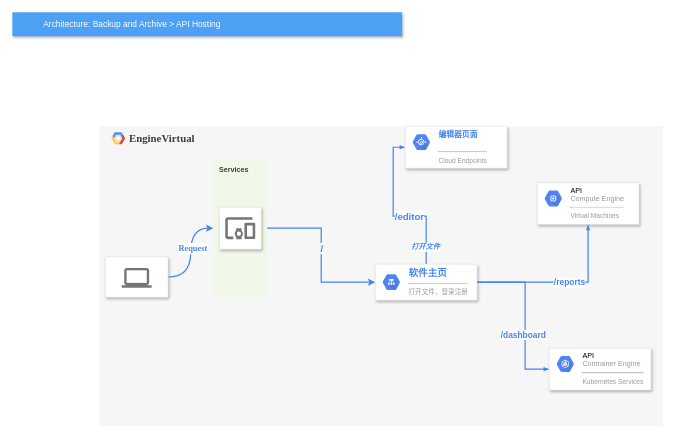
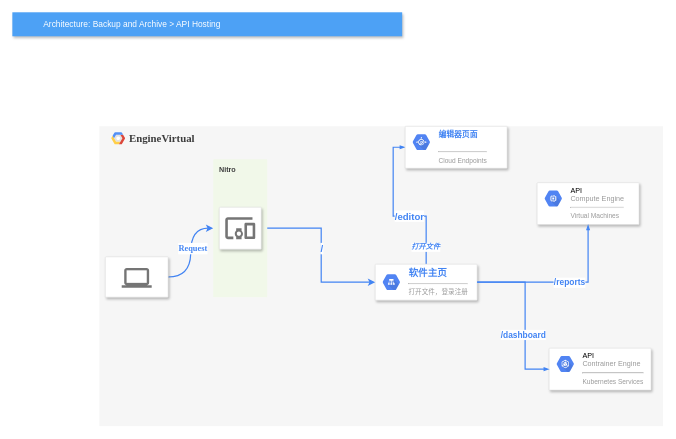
  <mxCell id="0" />
  <mxCell id="1" parent="0" />
  <mxCell id="2" value="&lt;font size=&quot;1&quot; face=&quot;Times New Roman&quot; color=&quot;#3d3d3d&quot;&gt;&lt;b style=&quot;font-size: 18px;&quot;&gt;EngineVirtual&lt;/b&gt;&lt;/font&gt;" style="fillColor=#F6F6F6;strokeColor=none;shadow=0;gradientColor=none;fontSize=14;align=left;spacing=10;fontColor=#717171;9E9E9E;verticalAlign=top;spacingTop=-4;fontStyle=0;spacingLeft=40;html=1;" parent="1" vertex="1"><mxGeometry x="165" y="210" width="940" height="500" as="geometry" /></mxCell>
  <mxCell id="3" value="" style="shape=mxgraph.gcp2.google_cloud_platform;fillColor=#F6F6F6;strokeColor=none;shadow=0;gradientColor=none;" parent="2" vertex="1"><mxGeometry width="23" height="20" relative="1" as="geometry"><mxPoint x="20" y="10" as="offset" /></mxGeometry></mxCell>
  <mxCell id="4" style="edgeStyle=orthogonalEdgeStyle;rounded=0;orthogonalLoop=1;jettySize=auto;html=1;entryX=0;entryY=0.5;entryDx=0;entryDy=0;curved=1;strokeColor=#4284F3;strokeWidth=2;" edge="1" parent="2" source="6" target="24"><mxGeometry relative="1" as="geometry" /></mxCell>
  <mxCell id="5" value="&lt;div style=&quot;font-size: 15px;&quot;&gt;&lt;font size=&quot;1&quot; face=&quot;Verdana&quot; color=&quot;#4284f3&quot;&gt;&lt;b style=&quot;font-size: 14px;&quot;&gt;Request&lt;/b&gt;&lt;/font&gt;&lt;/div&gt;" style="edgeLabel;html=1;align=center;verticalAlign=middle;resizable=0;points=[];" vertex="1" connectable="0" parent="4"><mxGeometry x="0.104" y="-3" relative="1" as="geometry"><mxPoint as="offset" /></mxGeometry></mxCell>
  <mxCell id="6" value="" style="strokeColor=#dddddd;fillColor=#ffffff;shadow=1;strokeWidth=1;rounded=1;absoluteArcSize=1;arcSize=2;labelPosition=center;verticalLabelPosition=middle;align=center;verticalAlign=bottom;spacingLeft=0;fontColor=#999999;fontSize=12;whiteSpace=wrap;spacingBottom=2;html=1;" parent="2" vertex="1"><mxGeometry x="9.998" y="217.688" width="104.71" height="67.308" as="geometry" /></mxCell>
  <mxCell id="7" value="" style="dashed=0;connectable=0;html=1;fillColor=#757575;strokeColor=none;shape=mxgraph.gcp2.laptop;part=1;" parent="6" vertex="1"><mxGeometry x="0.5" width="50" height="33" relative="1" as="geometry"><mxPoint x="-25" y="18.5" as="offset" /></mxGeometry></mxCell>
  <mxCell id="8" style="edgeStyle=orthogonalEdgeStyle;rounded=0;elbow=vertical;html=1;labelBackgroundColor=none;startFill=1;startSize=4;endArrow=blockThin;endFill=1;endSize=4;jettySize=auto;orthogonalLoop=1;strokeColor=#4284F3;strokeWidth=2;fontSize=12;fontColor=#000000;align=left;dashed=0;exitX=0.5;exitY=0;exitDx=0;exitDy=0;entryX=0;entryY=0.5;entryDx=0;entryDy=0;" parent="2" source="11" target="13" edge="1"><mxGeometry relative="1" as="geometry" /></mxCell>
  <mxCell id="9" value="&lt;div style=&quot;font-size: 15px;&quot;&gt;&lt;font size=&quot;1&quot; color=&quot;#4284f3&quot;&gt;&lt;b style=&quot;font-size: 16px;&quot;&gt;/editor&lt;/b&gt;&lt;/font&gt;&lt;/div&gt;" style="edgeLabel;html=1;align=center;verticalAlign=middle;resizable=0;points=[];" vertex="1" connectable="0" parent="8"><mxGeometry x="-0.464" y="3" relative="1" as="geometry"><mxPoint x="-26" y="-9" as="offset" /></mxGeometry></mxCell>
  <mxCell id="10" value="&lt;b&gt;&lt;font style=&quot;font-size: 12px;&quot; color=&quot;#4284f3&quot;&gt;&lt;i&gt;打开文件&lt;/i&gt;&lt;/font&gt;&lt;/b&gt;" style="edgeLabel;html=1;align=center;verticalAlign=middle;resizable=0;points=[];" vertex="1" connectable="0" parent="8"><mxGeometry x="-0.676" y="2" relative="1" as="geometry"><mxPoint y="15" as="offset" /></mxGeometry></mxCell>
  <mxCell id="11" value="" style="strokeColor=#dddddd;fillColor=#ffffff;shadow=1;strokeWidth=1;rounded=1;absoluteArcSize=1;arcSize=2;fontSize=11;fontColor=#9E9E9E;align=center;html=1;" parent="2" vertex="1"><mxGeometry x="460" y="230" width="170" height="60" as="geometry" /></mxCell>
  <mxCell id="12" value="&lt;div&gt;&lt;font face=&quot;Courier New&quot; color=&quot;#4284f3&quot;&gt;&lt;b&gt;&lt;font style=&quot;font-size: 16px;&quot;&gt;软件主页&lt;/font&gt;&lt;/b&gt;&lt;br&gt;&lt;/font&gt;&lt;/div&gt;&lt;div&gt;&lt;hr&gt;&lt;font style=&quot;font-size: 11px&quot;&gt;打开文件，登录注册&lt;br&gt;&lt;/font&gt;&lt;/div&gt;" style="dashed=0;connectable=0;html=1;fillColor=#5184F3;strokeColor=none;shape=mxgraph.gcp2.hexIcon;prIcon=cloud_load_balancing;part=1;labelPosition=right;verticalLabelPosition=middle;align=left;verticalAlign=middle;spacingLeft=5;fontColor=#999999;fontSize=12;" parent="11" vertex="1"><mxGeometry y="0.5" width="44" height="39" relative="1" as="geometry"><mxPoint x="5" y="-19.5" as="offset" /></mxGeometry></mxCell>
  <mxCell id="13" value="" style="strokeColor=#dddddd;fillColor=#ffffff;shadow=1;strokeWidth=1;rounded=1;absoluteArcSize=1;arcSize=2;fontSize=11;fontColor=#9E9E9E;align=center;html=1;" parent="2" vertex="1"><mxGeometry x="510" width="170" height="70" as="geometry" /></mxCell>
  <mxCell id="14" value="&lt;font size=&quot;1&quot; color=&quot;#4284f3&quot;&gt;&lt;b style=&quot;font-size: 13px;&quot;&gt;编辑器页面&lt;/b&gt;&lt;/font&gt;&lt;br&gt;&lt;br&gt;&lt;hr&gt;&lt;font style=&quot;font-size: 11px&quot;&gt;Cloud Endpoints&lt;/font&gt;" style="dashed=0;connectable=0;html=1;fillColor=#5184F3;strokeColor=none;shape=mxgraph.gcp2.hexIcon;prIcon=app_engine;part=1;labelPosition=right;verticalLabelPosition=middle;align=left;verticalAlign=top;spacingLeft=5;fontColor=#999999;fontSize=12;spacingTop=-8;" parent="13" vertex="1"><mxGeometry width="44" height="39" relative="1" as="geometry"><mxPoint x="5" y="7" as="offset" /></mxGeometry></mxCell>
  <mxCell id="15" value="" style="strokeColor=#dddddd;fillColor=#ffffff;shadow=1;strokeWidth=1;rounded=1;absoluteArcSize=1;arcSize=2;fontSize=11;fontColor=#9E9E9E;align=center;html=1;" parent="2" vertex="1"><mxGeometry x="730" y="94" width="170" height="70" as="geometry" /></mxCell>
  <mxCell id="16" value="&lt;font color=&quot;#000000&quot;&gt;API&lt;/font&gt;&lt;br&gt;Compute Engine&lt;hr&gt;&lt;font style=&quot;font-size: 11px&quot;&gt;Virtual Machines&lt;/font&gt;" style="dashed=0;connectable=0;html=1;fillColor=#5184F3;strokeColor=none;shape=mxgraph.gcp2.hexIcon;prIcon=compute_engine;part=1;labelPosition=right;verticalLabelPosition=middle;align=left;verticalAlign=top;spacingLeft=5;fontColor=#999999;fontSize=12;spacingTop=-8;" parent="15" vertex="1"><mxGeometry width="44" height="39" relative="1" as="geometry"><mxPoint x="5" y="7" as="offset" /></mxGeometry></mxCell>
  <mxCell id="17" style="edgeStyle=orthogonalEdgeStyle;rounded=0;elbow=vertical;html=1;labelBackgroundColor=none;startFill=1;startSize=4;endArrow=blockThin;endFill=1;endSize=4;jettySize=auto;orthogonalLoop=1;strokeColor=#4284F3;strokeWidth=2;fontSize=12;fontColor=#000000;align=left;dashed=0;" parent="2" source="11" target="15" edge="1"><mxGeometry relative="1" as="geometry" /></mxCell>
  <mxCell id="18" value="&lt;b&gt;&lt;font style=&quot;font-size: 14px;&quot; color=&quot;#4284f3&quot;&gt;/reports&lt;/font&gt;&lt;/b&gt;" style="edgeLabel;html=1;align=center;verticalAlign=middle;resizable=0;points=[];" vertex="1" connectable="0" parent="17"><mxGeometry x="0.089" relative="1" as="geometry"><mxPoint as="offset" /></mxGeometry></mxCell>
  <mxCell id="19" value="" style="strokeColor=#dddddd;fillColor=#ffffff;shadow=1;strokeWidth=1;rounded=1;absoluteArcSize=1;arcSize=2;fontSize=11;fontColor=#9E9E9E;align=center;html=1;" parent="2" vertex="1"><mxGeometry x="750" y="370" width="170" height="70" as="geometry" /></mxCell>
  <mxCell id="20" value="&lt;font color=&quot;#000000&quot;&gt;API&lt;/font&gt;&lt;br&gt;Contrainer Engine&lt;hr&gt;&lt;font style=&quot;font-size: 11px&quot;&gt;Kubernetes Services&lt;/font&gt;" style="dashed=0;connectable=0;html=1;fillColor=#5184F3;strokeColor=none;shape=mxgraph.gcp2.hexIcon;prIcon=container_engine;part=1;labelPosition=right;verticalLabelPosition=middle;align=left;verticalAlign=top;spacingLeft=5;fontColor=#999999;fontSize=12;spacingTop=-8;" parent="19" vertex="1"><mxGeometry width="44" height="39" relative="1" as="geometry"><mxPoint x="5" y="7" as="offset" /></mxGeometry></mxCell>
  <mxCell id="21" style="edgeStyle=orthogonalEdgeStyle;rounded=0;elbow=vertical;html=1;labelBackgroundColor=none;startFill=1;startSize=4;endArrow=blockThin;endFill=1;endSize=4;jettySize=auto;orthogonalLoop=1;strokeColor=#4284F3;strokeWidth=2;fontSize=12;fontColor=#000000;align=left;dashed=0;entryX=0;entryY=0.5;entryDx=0;entryDy=0;" parent="2" source="11" target="19" edge="1"><mxGeometry relative="1" as="geometry"><Array as="points"><mxPoint x="710" y="260" /><mxPoint x="710" y="405" /></Array></mxGeometry></mxCell>
  <mxCell id="22" value="&lt;font size=&quot;1&quot; color=&quot;#4284f3&quot;&gt;&lt;b style=&quot;font-size: 14px;&quot;&gt;/dashboard&lt;/b&gt;&lt;/font&gt;" style="edgeLabel;html=1;align=center;verticalAlign=middle;resizable=0;points=[];" vertex="1" connectable="0" parent="21"><mxGeometry x="-0.145" y="-4" relative="1" as="geometry"><mxPoint y="54" as="offset" /></mxGeometry></mxCell>
  <mxCell id="23" value="" style="group;" vertex="1" connectable="0" parent="2"><mxGeometry x="190" y="55" width="90" height="230" as="geometry" /></mxCell>
- <mxCell id="24" value="&lt;font color=&quot;#3d3d3d&quot;&gt;&lt;b&gt;Services&lt;/b&gt;&lt;/font&gt;" style="rounded=1;absoluteArcSize=1;arcSize=2;html=1;strokeColor=none;gradientColor=none;shadow=0;dashed=0;fontSize=12;fontColor=#9E9E9E;align=left;verticalAlign=top;spacing=10;spacingTop=-4;fillColor=#F1F8E9;movable=1;resizable=1;rotatable=1;deletable=1;editable=1;locked=0;connectable=1;" parent="23" vertex="1"><mxGeometry width="90" height="230" as="geometry" /></mxCell>
+ <mxCell id="24" value="&lt;font color=&quot;#3d3d3d&quot;&gt;&lt;b&gt;Nitro&lt;/b&gt;&lt;/font&gt;" style="rounded=1;absoluteArcSize=1;arcSize=2;html=1;strokeColor=none;gradientColor=none;shadow=0;dashed=0;fontSize=12;fontColor=#9E9E9E;align=left;verticalAlign=top;spacing=10;spacingTop=-4;fillColor=#F1F8E9;movable=1;resizable=1;rotatable=1;deletable=1;editable=1;locked=0;connectable=1;" parent="23" vertex="1"><mxGeometry width="90" height="230" as="geometry" /></mxCell>
  <mxCell id="25" value="" style="strokeColor=#dddddd;fillColor=#ffffff;shadow=1;strokeWidth=1;rounded=1;absoluteArcSize=1;arcSize=2;labelPosition=center;verticalLabelPosition=middle;align=center;verticalAlign=bottom;spacingLeft=0;fontColor=#999999;fontSize=12;whiteSpace=wrap;spacingBottom=2;html=1;movable=1;resizable=1;rotatable=1;deletable=1;editable=1;locked=0;connectable=1;" parent="23" vertex="1"><mxGeometry x="10" y="80" width="70" height="70" as="geometry" /></mxCell>
  <mxCell id="26" value="" style="dashed=0;connectable=0;html=1;fillColor=#757575;strokeColor=none;shape=mxgraph.gcp2.mobile_devices;part=1;" parent="25" vertex="1"><mxGeometry x="0.5" width="50" height="36.5" relative="1" as="geometry"><mxPoint x="-25" y="16.75" as="offset" /></mxGeometry></mxCell>
  <mxCell id="27" style="edgeStyle=orthogonalEdgeStyle;rounded=0;orthogonalLoop=1;jettySize=auto;html=1;entryX=0;entryY=0.5;entryDx=0;entryDy=0;exitX=1;exitY=0.5;exitDx=0;exitDy=0;strokeColor=#4284F3;strokeWidth=2;" edge="1" parent="2" source="24" target="11"><mxGeometry relative="1" as="geometry" /></mxCell>
  <mxCell id="28" value="&lt;font size=&quot;1&quot; color=&quot;#4284f3&quot;&gt;&lt;b style=&quot;font-size: 16px;&quot;&gt;/&lt;/b&gt;&lt;/font&gt;" style="edgeLabel;html=1;align=center;verticalAlign=middle;resizable=0;points=[];" vertex="1" connectable="0" parent="27"><mxGeometry x="-0.09" relative="1" as="geometry"><mxPoint as="offset" /></mxGeometry></mxCell>
  <mxCell id="29" value="Architecture: Backup and Archive &amp;gt; API Hosting" style="fillColor=#4DA1F5;strokeColor=none;shadow=1;gradientColor=none;fontSize=14;align=left;spacingLeft=50;fontColor=#ffffff;html=1;" parent="1" vertex="1"><mxGeometry x="20" y="20" width="650" height="40" as="geometry" /></mxCell>
